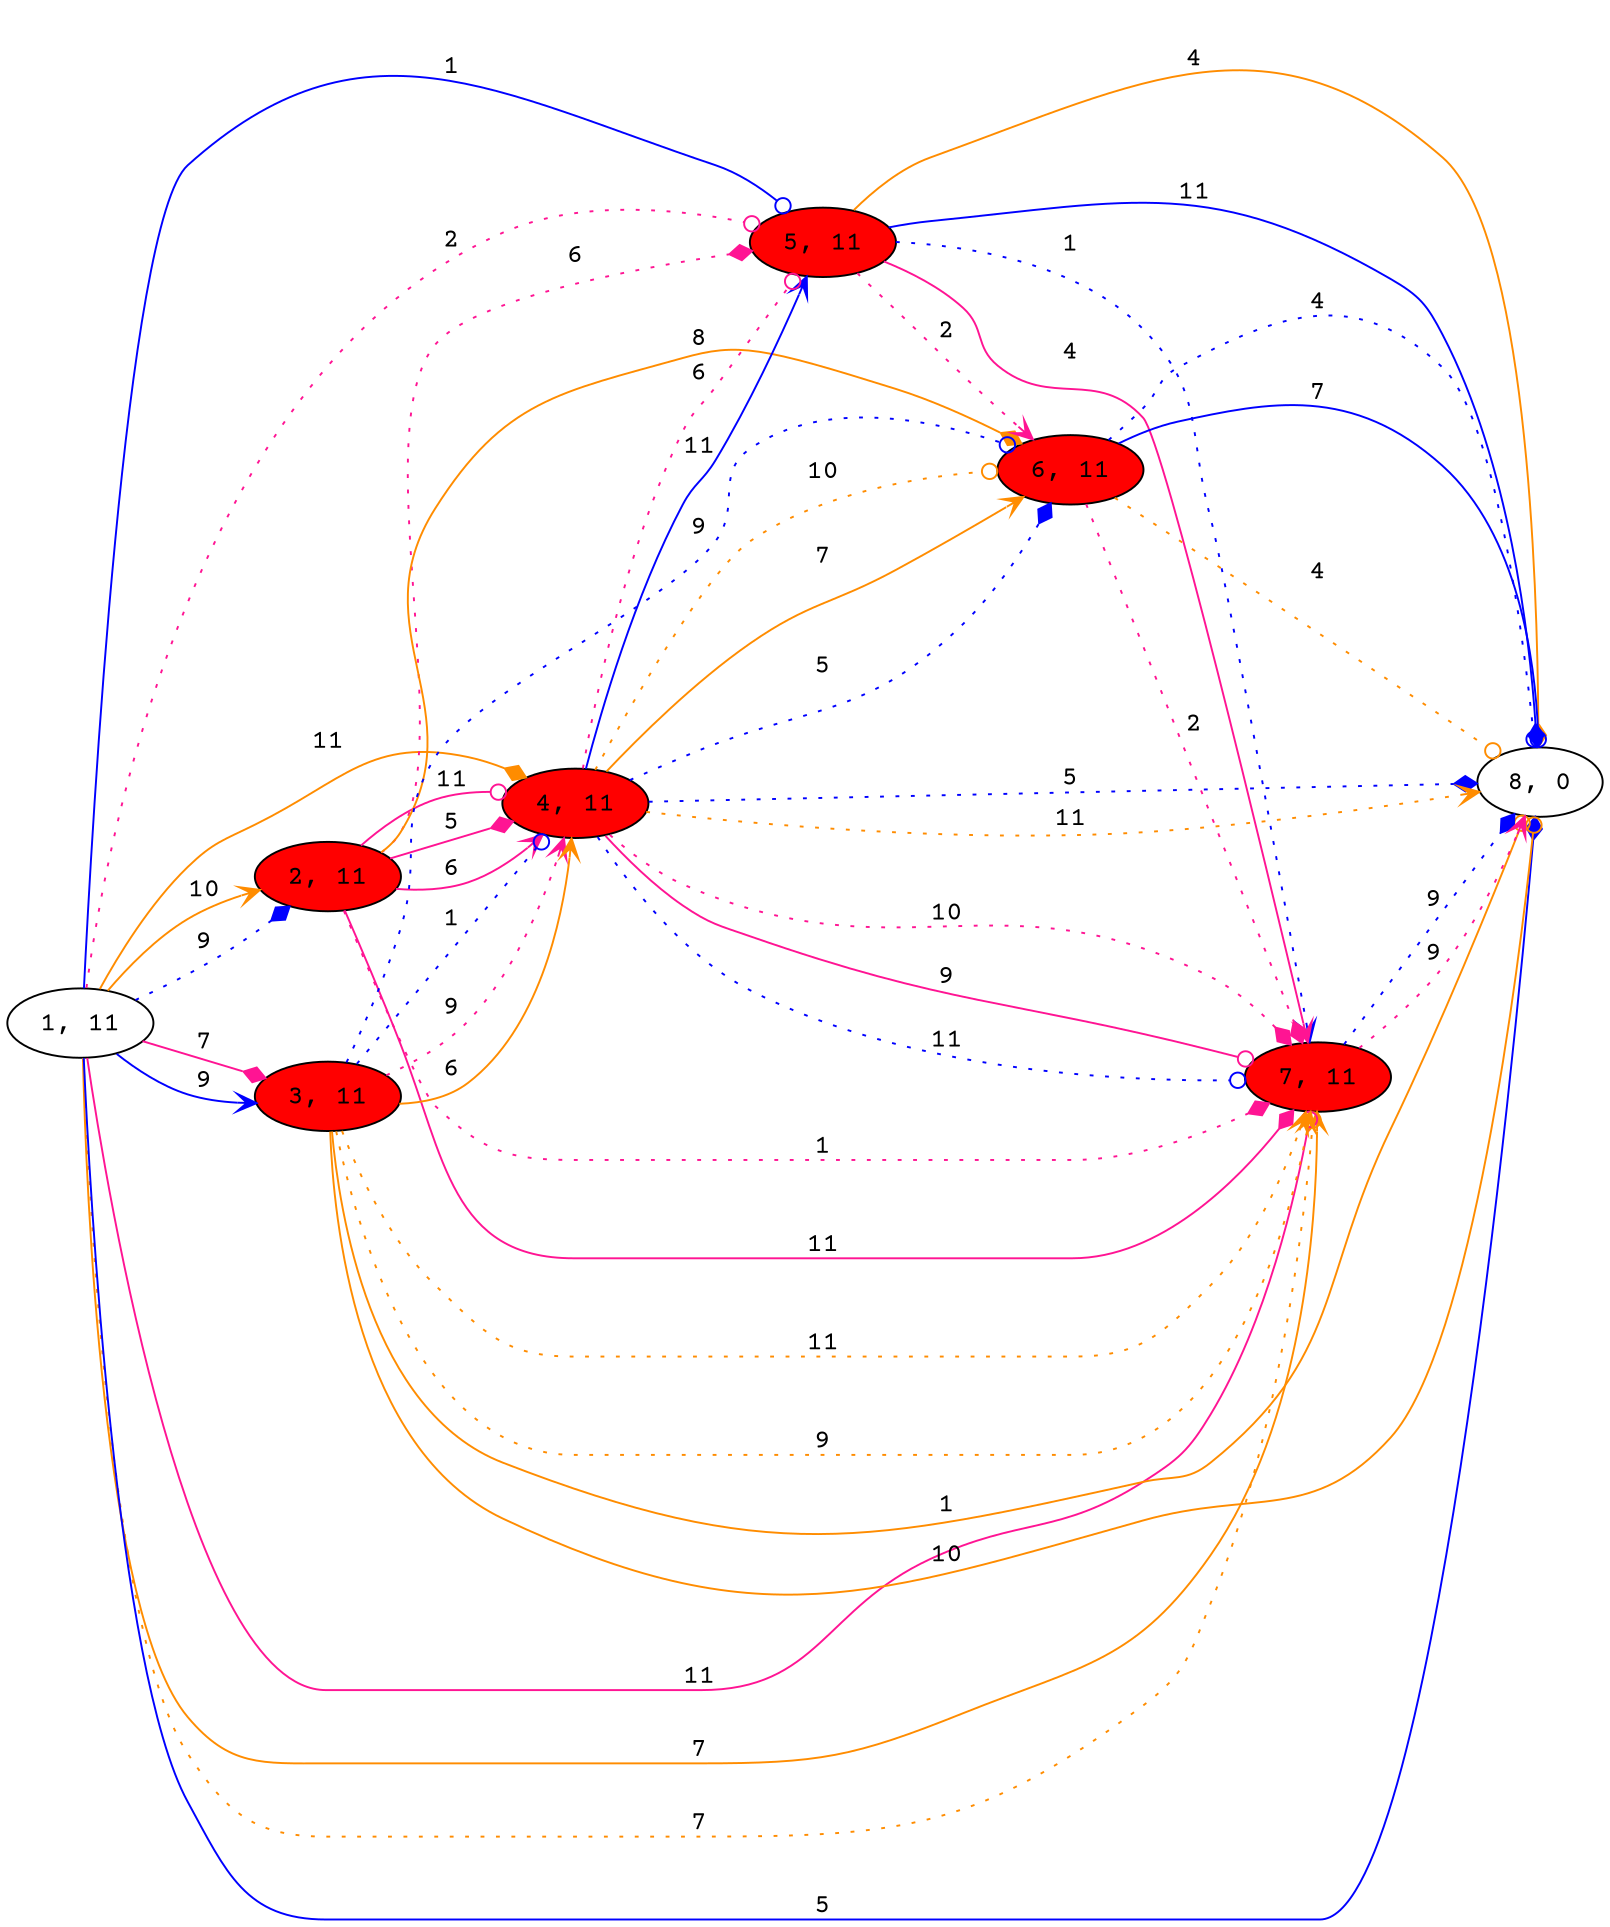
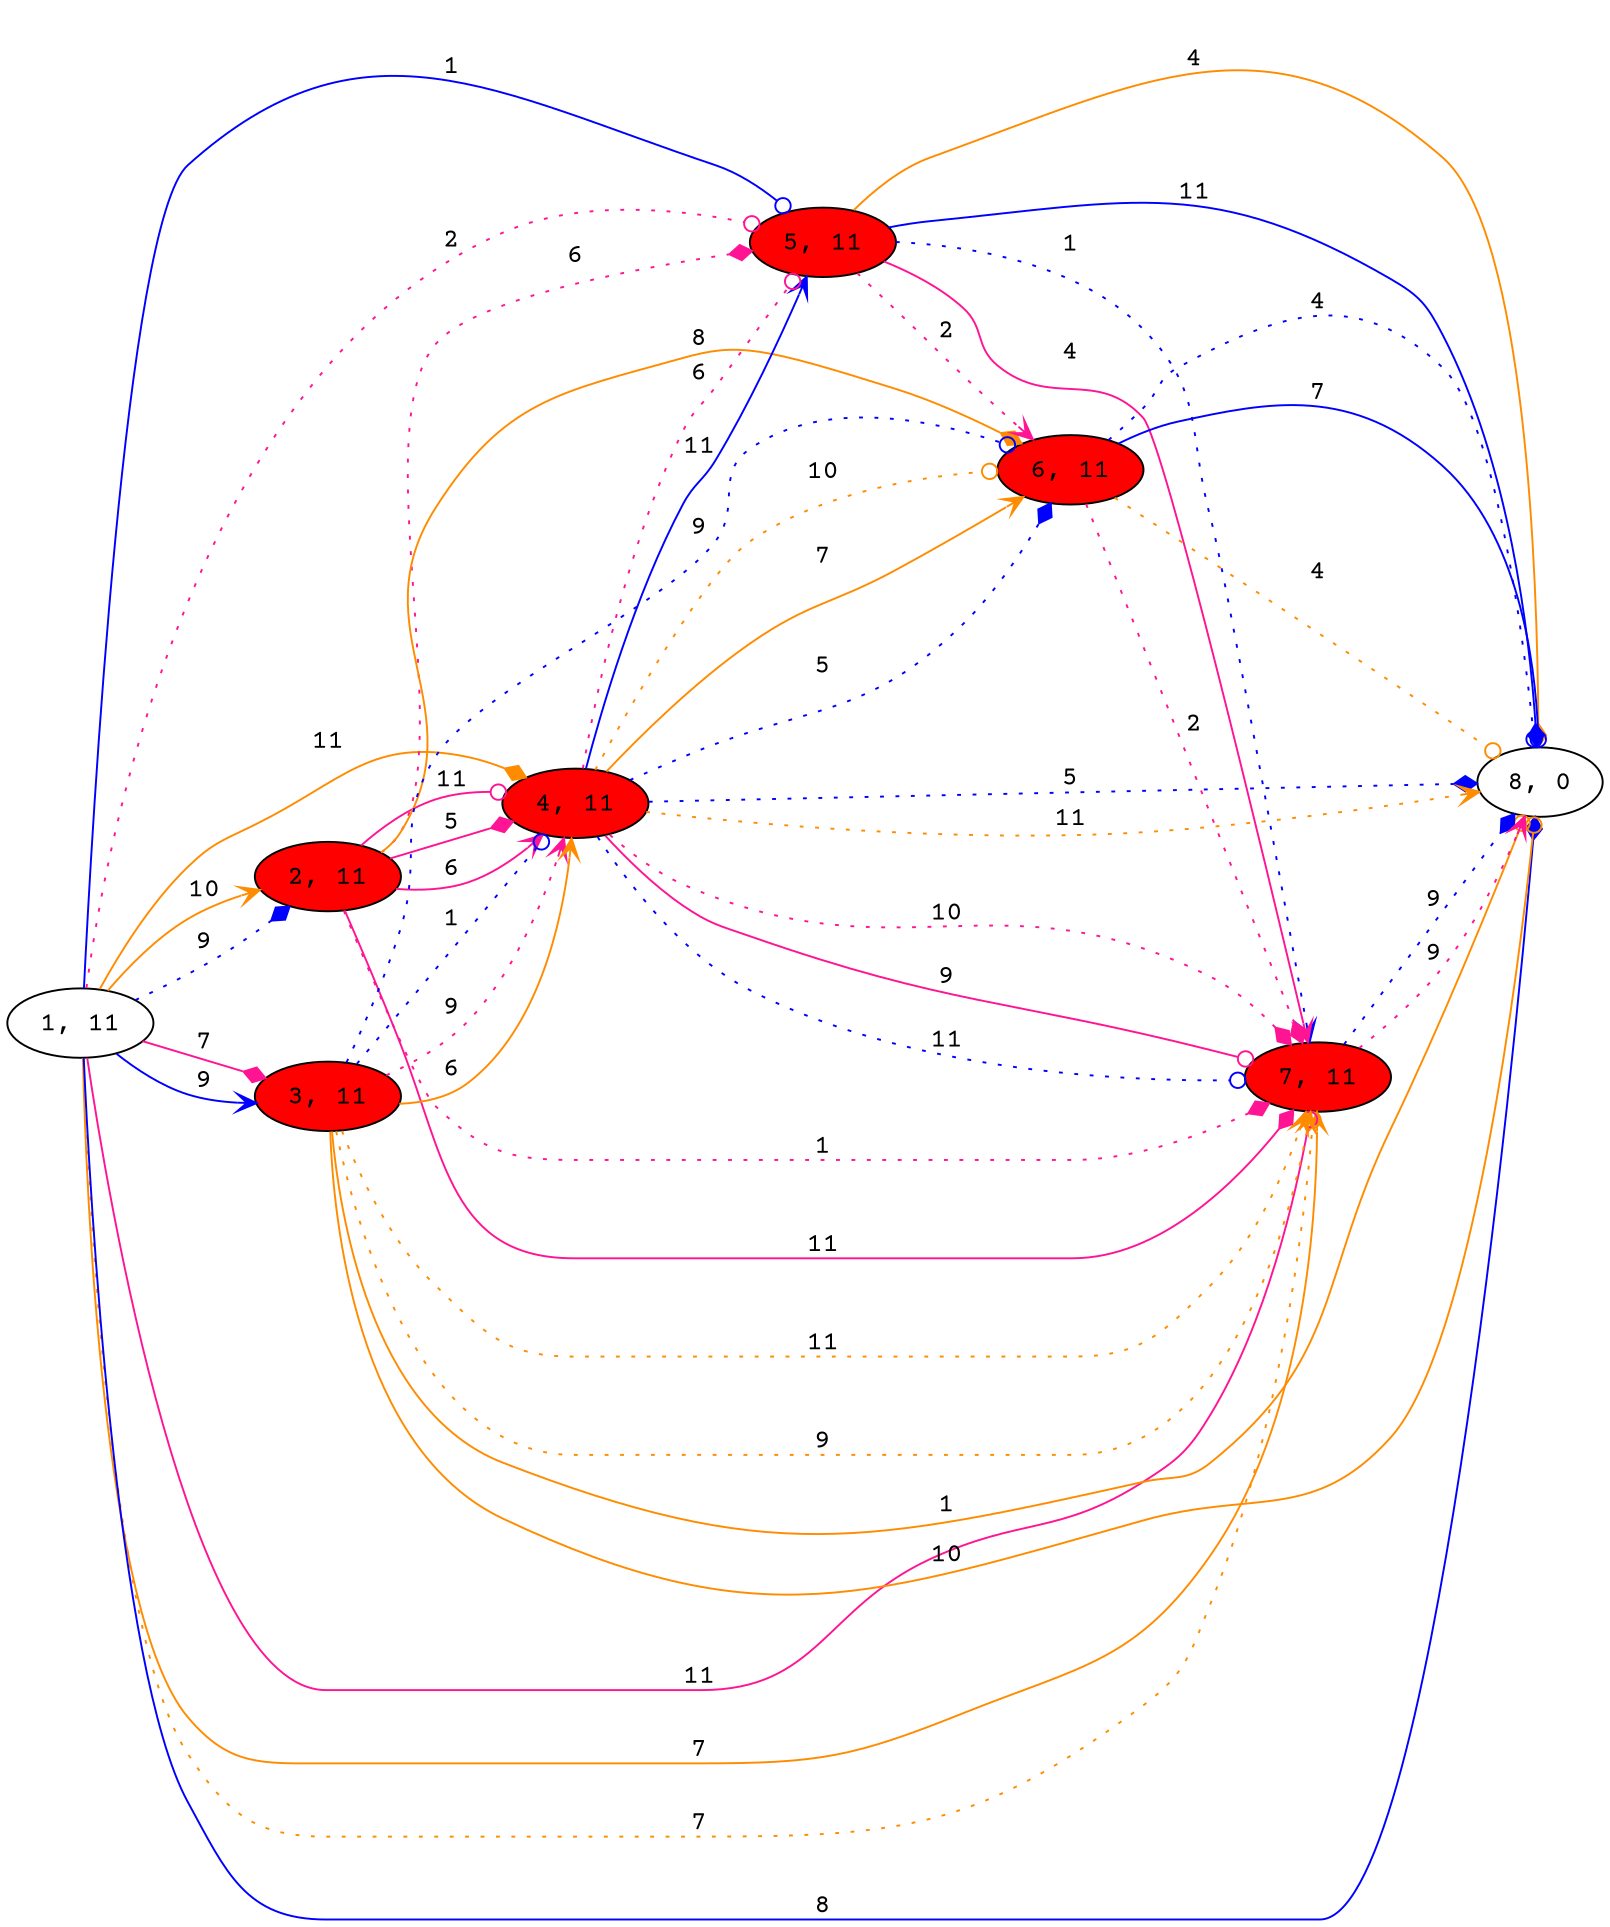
  digraph {
    rankdir=LR
    fontname="Courier Prime"
    node [fontname="Courier Prime" fillcolor=red style=filled]
    edge [color=deeppink style=dotted arrowhead=diamond fontname="Courier Prime"]
    n1 [label="1, 11" fillcolor="" style=""]
    n2 [label="2, 11"]
    n3 [label="3, 11"]
    n4 [label="4, 11"]
    n5 [label="5, 11"]
    n6 [label="7, 11"]
    n7 [label="8, 0" fillcolor="" style=""]
    n8 [label="6, 11"]
    n1 -> n2 [label=10 color=darkorange style=solid arrowhead=vee]
    n1 -> n2 [label=9 color=blue]
    n1 -> n3 [label=9 color=blue style=solid arrowhead=vee]
    n1 -> n3 [label=7 style=solid]
    n1 -> n4 [label=11 color=darkorange style=solid]
    n1 -> n5 [label=1 color=blue style=solid arrowhead=odot]
    n1 -> n5 [label=2 arrowhead=odot]
    n1 -> n6 [label=7 color=darkorange style=solid arrowhead=vee]
    n1 -> n6 [label=7 color=darkorange arrowhead=odot]
    n1 -> n6 [label=11 style=solid arrowhead=odot]
-   n1 -> n7 [label=5 color=blue style=solid]
+   n1 -> n7 [label=8 color=blue style=solid]
    n2 -> n4 [label=5 style=solid]
    n2 -> n4 [label=6 style=solid arrowhead=vee]
    n2 -> n4 [label=11 style=solid arrowhead=odot]
    n2 -> n5 [label=6]
    n2 -> n6 [label=1]
    n2 -> n6 [label=11 style=solid]
    n2 -> n8 [label=8 color=darkorange style=solid]
    n3 -> n4 [label=9 arrowhead=vee]
    n3 -> n4 [label=6 color=darkorange style=solid arrowhead=vee]
    n3 -> n4 [label=1 color=blue arrowhead=odot]
    n3 -> n6 [label=11 color=darkorange arrowhead=vee]
    n3 -> n6 [label=9 color=darkorange arrowhead=vee]
    n3 -> n7 [label=1 color=darkorange style=solid arrowhead=odot]
    n3 -> n7 [label=10 color=darkorange style=solid arrowhead=odot]
    n3 -> n8 [label=9 color=blue arrowhead=odot]
    n4 -> n5 [label=11 color=blue style=solid arrowhead=vee]
    n4 -> n5 [label=6 arrowhead=odot]
    n4 -> n6 [label=10]
    n4 -> n6 [label=9 style=solid arrowhead=odot]
    n4 -> n6 [label=11 color=blue arrowhead=odot]
    n4 -> n7 [label=5 color=blue]
    n4 -> n7 [label=11 color=darkorange arrowhead=vee]
    n4 -> n8 [label=5 color=blue]
    n4 -> n8 [label=7 color=darkorange style=solid arrowhead=vee]
    n4 -> n8 [label=10 color=darkorange arrowhead=odot]
    n5 -> n6 [label=1 color=blue arrowhead=vee]
    n5 -> n6 [label=4 style=solid arrowhead=vee]
    n5 -> n7 [label=4 color=darkorange style=solid]
    n5 -> n7 [label=11 color=blue style=solid]
    n5 -> n8 [label=2 arrowhead=vee]
    n6 -> n7 [label=9 color=blue]
    n6 -> n7 [label=9 arrowhead=vee]
    n8 -> n6 [label=2]
    n8 -> n7 [label=4 color=blue arrowhead=odot]
    n8 -> n7 [label=7 color=blue style=solid arrowhead=odot]
    n8 -> n7 [label=4 color=darkorange arrowhead=odot]
  }
